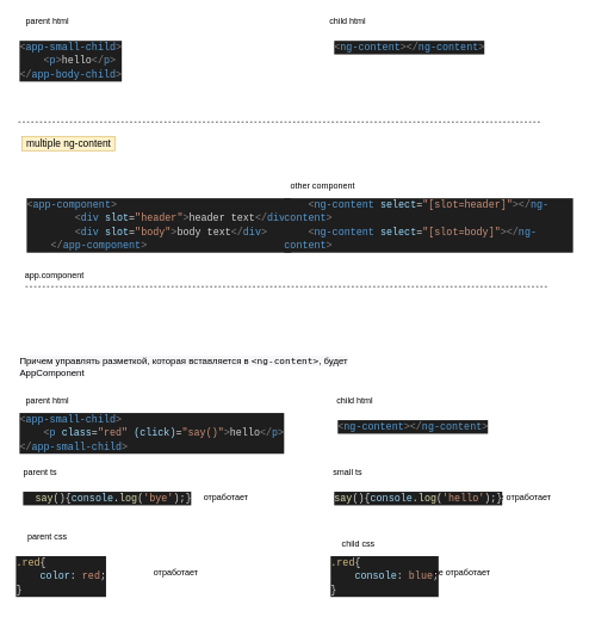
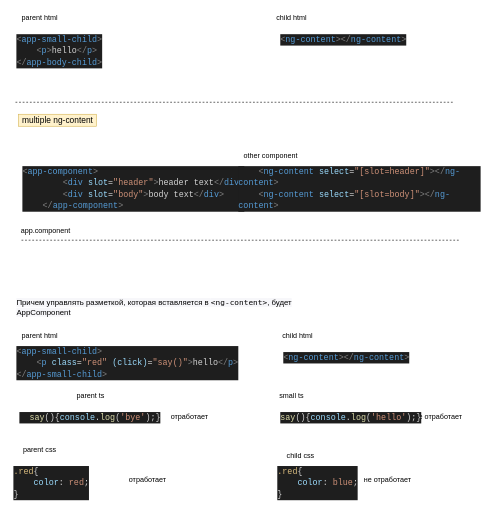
  <mxCell id="0" />
  <mxCell id="1" parent="0" />
  <mxCell id="2" value="&lt;div style=&quot;color: rgb(212, 212, 212); background-color: rgb(30, 30, 30); font-family: consolas, &amp;quot;courier new&amp;quot;, monospace; font-weight: normal; font-size: 14px; line-height: 19px;&quot;&gt;&lt;div&gt;&lt;span style=&quot;color: #808080&quot;&gt;&amp;lt;&lt;/span&gt;&lt;span style=&quot;color: #569cd6&quot;&gt;app-small-child&lt;/span&gt;&lt;span style=&quot;color: #808080&quot;&gt;&amp;gt;&lt;/span&gt;&lt;/div&gt;&lt;div&gt;&lt;span style=&quot;color: #d4d4d4&quot;&gt;&amp;nbsp;&amp;nbsp;&amp;nbsp;&amp;nbsp;&lt;/span&gt;&lt;span style=&quot;color: #808080&quot;&gt;&amp;lt;&lt;/span&gt;&lt;span style=&quot;color: #569cd6&quot;&gt;p&lt;/span&gt;&lt;span style=&quot;color: #808080&quot;&gt;&amp;gt;&lt;/span&gt;&lt;span style=&quot;color: #d4d4d4&quot;&gt;hello&lt;/span&gt;&lt;span style=&quot;color: #808080&quot;&gt;&amp;lt;/&lt;/span&gt;&lt;span style=&quot;color: #569cd6&quot;&gt;p&lt;/span&gt;&lt;span style=&quot;color: #808080&quot;&gt;&amp;gt;&lt;/span&gt;&lt;/div&gt;&lt;div&gt;&lt;span style=&quot;color: #808080&quot;&gt;&amp;lt;/&lt;/span&gt;&lt;span style=&quot;color: #569cd6&quot;&gt;app-body-child&lt;/span&gt;&lt;span style=&quot;color: #808080&quot;&gt;&amp;gt;&lt;/span&gt;&lt;/div&gt;&lt;/div&gt;" style="text;whiteSpace=wrap;html=1;" parent="1" vertex="1"><mxGeometry x="25" y="50" width="160" height="70" as="geometry" /></mxCell>
  <mxCell id="3" value="parent html" style="text;html=1;align=center;verticalAlign=middle;resizable=0;points=[];autosize=1;" parent="1" vertex="1"><mxGeometry x="25" y="20" width="80" height="20" as="geometry" /></mxCell>
  <mxCell id="4" value="child html" style="text;html=1;align=center;verticalAlign=middle;resizable=0;points=[];autosize=1;" parent="1" vertex="1"><mxGeometry x="450" y="20" width="70" height="20" as="geometry" /></mxCell>
  <mxCell id="5" value="&lt;div style=&quot;color: rgb(212, 212, 212); background-color: rgb(30, 30, 30); font-family: consolas, &amp;quot;courier new&amp;quot;, monospace; font-weight: normal; font-size: 14px; line-height: 19px;&quot;&gt;&lt;div&gt;&lt;span style=&quot;color: #808080&quot;&gt;&amp;lt;&lt;/span&gt;&lt;span style=&quot;color: #569cd6&quot;&gt;ng-content&lt;/span&gt;&lt;span style=&quot;color: #808080&quot;&gt;&amp;gt;&amp;lt;/&lt;/span&gt;&lt;span style=&quot;color: #569cd6&quot;&gt;ng-content&lt;/span&gt;&lt;span style=&quot;color: #808080&quot;&gt;&amp;gt;&lt;/span&gt;&lt;/div&gt;&lt;/div&gt;" style="text;whiteSpace=wrap;html=1;" parent="1" vertex="1"><mxGeometry x="465" y="50" width="220" height="30" as="geometry" /></mxCell>
  <mxCell id="6" value="&lt;span style=&quot;color: rgb(0, 0, 0); font-family: verdana, arial, helvetica, sans-serif; font-size: 13px; font-style: normal; font-weight: 400; letter-spacing: normal; text-indent: 0px; text-transform: none; word-spacing: 0px; background-color: rgb(247, 247, 250); display: inline; float: none;&quot;&gt;Причем управлять разметкой, которая вставляется в&lt;span&gt;&amp;nbsp;&lt;/span&gt;&lt;/span&gt;&lt;code style=&quot;font-family: monospace; color: rgb(0, 0, 0); font-size: 13px; font-style: normal; font-weight: 400; letter-spacing: normal; text-indent: 0px; text-transform: none; word-spacing: 0px; background-color: rgb(247, 247, 250);&quot;&gt;&amp;lt;ng-content&amp;gt;&lt;/code&gt;&lt;span style=&quot;color: rgb(0, 0, 0); font-family: verdana, arial, helvetica, sans-serif; font-size: 13px; font-style: normal; font-weight: 400; letter-spacing: normal; text-indent: 0px; text-transform: none; word-spacing: 0px; background-color: rgb(247, 247, 250); display: inline; float: none;&quot;&gt;, будет AppComponent&lt;/span&gt;" style="text;whiteSpace=wrap;html=1;" parent="1" vertex="1"><mxGeometry x="25" y="490" width="550" height="50" as="geometry" /></mxCell>
  <mxCell id="7" value="" style="endArrow=none;dashed=1;html=1;" parent="1" edge="1"><mxGeometry width="50" height="50" relative="1" as="geometry"><mxPoint x="25" y="170" as="sourcePoint" /><mxPoint x="755" y="170" as="targetPoint" /></mxGeometry></mxCell>
  <mxCell id="8" value="&lt;div style=&quot;color: rgb(212, 212, 212); background-color: rgb(30, 30, 30); font-family: consolas, &amp;quot;courier new&amp;quot;, monospace; font-weight: normal; font-size: 14px; line-height: 19px;&quot;&gt;&lt;div&gt;&lt;span style=&quot;color: #808080&quot;&gt;&amp;lt;&lt;/span&gt;&lt;span style=&quot;color: #569cd6&quot;&gt;app-small-child&lt;/span&gt;&lt;span style=&quot;color: #808080&quot;&gt;&amp;gt;&lt;/span&gt;&lt;/div&gt;&lt;div&gt;&lt;span style=&quot;color: #d4d4d4&quot;&gt;&amp;nbsp;&amp;nbsp;&amp;nbsp;&amp;nbsp;&lt;/span&gt;&lt;span style=&quot;color: #808080&quot;&gt;&amp;lt;&lt;/span&gt;&lt;span style=&quot;color: #569cd6&quot;&gt;p&lt;/span&gt;&lt;span style=&quot;color: #d4d4d4&quot;&gt;&amp;nbsp;&lt;/span&gt;&lt;span style=&quot;color: #9cdcfe&quot;&gt;class&lt;/span&gt;&lt;span style=&quot;color: #d4d4d4&quot;&gt;=&lt;/span&gt;&lt;span style=&quot;color: #ce9178&quot;&gt;&quot;red&quot;&lt;/span&gt;&lt;span style=&quot;color: #d4d4d4&quot;&gt;&amp;nbsp;&lt;/span&gt;&lt;span style=&quot;color: #9cdcfe&quot;&gt;(click)&lt;/span&gt;&lt;span style=&quot;color: #d4d4d4&quot;&gt;=&lt;/span&gt;&lt;span style=&quot;color: #ce9178&quot;&gt;&quot;say()&quot;&lt;/span&gt;&lt;span style=&quot;color: #808080&quot;&gt;&amp;gt;&lt;/span&gt;&lt;span style=&quot;color: #d4d4d4&quot;&gt;hello&lt;/span&gt;&lt;span style=&quot;color: #808080&quot;&gt;&amp;lt;/&lt;/span&gt;&lt;span style=&quot;color: #569cd6&quot;&gt;p&lt;/span&gt;&lt;span style=&quot;color: #808080&quot;&gt;&amp;gt;&lt;/span&gt;&lt;/div&gt;&lt;div&gt;&lt;span style=&quot;color: #808080&quot;&gt;&amp;lt;/&lt;/span&gt;&lt;span style=&quot;color: #569cd6&quot;&gt;app-small-child&lt;/span&gt;&lt;span style=&quot;color: #808080&quot;&gt;&amp;gt;&lt;/span&gt;&lt;/div&gt;&lt;/div&gt;" style="text;whiteSpace=wrap;html=1;" parent="1" vertex="1"><mxGeometry x="25" y="570" width="360" height="70" as="geometry" /></mxCell>
  <mxCell id="9" value="parent html" style="text;html=1;align=center;verticalAlign=middle;resizable=0;points=[];autosize=1;" parent="1" vertex="1"><mxGeometry x="25" y="550" width="80" height="20" as="geometry" /></mxCell>
  <mxCell id="10" value="child html" style="text;html=1;align=center;verticalAlign=middle;resizable=0;points=[];autosize=1;" parent="1" vertex="1"><mxGeometry x="460" y="550" width="70" height="20" as="geometry" /></mxCell>
  <mxCell id="11" value="small ts" style="text;html=1;align=center;verticalAlign=middle;resizable=0;points=[];autosize=1;" parent="1" vertex="1"><mxGeometry x="460" y="650" width="50" height="20" as="geometry" /></mxCell>
  <mxCell id="12" value="child css" style="text;html=1;align=center;verticalAlign=middle;resizable=0;points=[];autosize=1;" parent="1" vertex="1"><mxGeometry x="470" y="750" width="60" height="20" as="geometry" /></mxCell>
- <mxCell id="13" value="parent ts" style="text;html=1;align=center;verticalAlign=middle;resizable=0;points=[];autosize=1;" parent="1" vertex="1"><mxGeometry x="25" y="650" width="60" height="20" as="geometry" /></mxCell>
+ <mxCell id="13" value="parent ts" style="text;html=1;align=center;verticalAlign=middle;resizable=0;points=[];autosize=1;" parent="1" vertex="1"><mxGeometry x="120" y="650" width="60" height="20" as="geometry" /></mxCell>
  <mxCell id="14" value="parent css" style="text;html=1;align=center;verticalAlign=middle;resizable=0;points=[];autosize=1;" parent="1" vertex="1"><mxGeometry x="30" y="740" width="70" height="20" as="geometry" /></mxCell>
  <mxCell id="15" value="&lt;div style=&quot;color: rgb(212, 212, 212); background-color: rgb(30, 30, 30); font-family: consolas, &amp;quot;courier new&amp;quot;, monospace; font-weight: normal; font-size: 14px; line-height: 19px;&quot;&gt;&lt;div&gt;&lt;span style=&quot;color: #d7ba7d&quot;&gt;.red&lt;/span&gt;&lt;span style=&quot;color: #d4d4d4&quot;&gt;{&lt;/span&gt;&lt;/div&gt;&lt;div&gt;&lt;span style=&quot;color: #d4d4d4&quot;&gt;&amp;nbsp;&amp;nbsp;&amp;nbsp;&amp;nbsp;&lt;/span&gt;&lt;span style=&quot;color: #9cdcfe&quot;&gt;color&lt;/span&gt;&lt;span style=&quot;color: #d4d4d4&quot;&gt;:&amp;nbsp;&lt;/span&gt;&lt;span style=&quot;color: #ce9178&quot;&gt;red&lt;/span&gt;&lt;span style=&quot;color: #d4d4d4&quot;&gt;;&lt;/span&gt;&lt;/div&gt;&lt;div&gt;&lt;span style=&quot;color: #d4d4d4&quot;&gt;}&lt;/span&gt;&lt;/div&gt;&lt;/div&gt;" style="text;whiteSpace=wrap;html=1;" parent="1" vertex="1"><mxGeometry x="20" y="770" width="140" height="70" as="geometry" /></mxCell>
  <mxCell id="16" value="отработает" style="text;html=1;align=center;verticalAlign=middle;resizable=0;points=[];autosize=1;" parent="1" vertex="1"><mxGeometry x="205" y="790" width="80" height="20" as="geometry" /></mxCell>
- <mxCell id="17" value="&lt;div style=&quot;color: rgb(212, 212, 212); background-color: rgb(30, 30, 30); font-family: consolas, &amp;quot;courier new&amp;quot;, monospace; font-weight: normal; font-size: 14px; line-height: 19px;&quot;&gt;&lt;div&gt;&lt;span style=&quot;color: #d7ba7d&quot;&gt;.red&lt;/span&gt;&lt;span style=&quot;color: #d4d4d4&quot;&gt;{&lt;/span&gt;&lt;/div&gt;&lt;div&gt;&lt;span style=&quot;color: #d4d4d4&quot;&gt;&amp;nbsp;&amp;nbsp;&amp;nbsp;&amp;nbsp;&lt;/span&gt;&lt;span style=&quot;color: #9cdcfe&quot;&gt;console&lt;/span&gt;&lt;span style=&quot;color: #d4d4d4&quot;&gt;:&amp;nbsp;&lt;/span&gt;&lt;span style=&quot;color: #ce9178&quot;&gt;blue&lt;/span&gt;&lt;span style=&quot;color: #d4d4d4&quot;&gt;;&lt;/span&gt;&lt;/div&gt;&lt;div&gt;&lt;span style=&quot;color: #d4d4d4&quot;&gt;}&lt;/span&gt;&lt;/div&gt;&lt;/div&gt;" style="text;whiteSpace=wrap;html=1;" parent="1" vertex="1"><mxGeometry x="460" y="770" width="150" height="70" as="geometry" /></mxCell>
+ <mxCell id="17" value="&lt;div style=&quot;color: rgb(212, 212, 212); background-color: rgb(30, 30, 30); font-family: consolas, &amp;quot;courier new&amp;quot;, monospace; font-weight: normal; font-size: 14px; line-height: 19px;&quot;&gt;&lt;div&gt;&lt;span style=&quot;color: #d7ba7d&quot;&gt;.red&lt;/span&gt;&lt;span style=&quot;color: #d4d4d4&quot;&gt;{&lt;/span&gt;&lt;/div&gt;&lt;div&gt;&lt;span style=&quot;color: #d4d4d4&quot;&gt;&amp;nbsp;&amp;nbsp;&amp;nbsp;&amp;nbsp;&lt;/span&gt;&lt;span style=&quot;color: #9cdcfe&quot;&gt;color&lt;/span&gt;&lt;span style=&quot;color: #d4d4d4&quot;&gt;:&amp;nbsp;&lt;/span&gt;&lt;span style=&quot;color: #ce9178&quot;&gt;blue&lt;/span&gt;&lt;span style=&quot;color: #d4d4d4&quot;&gt;;&lt;/span&gt;&lt;/div&gt;&lt;div&gt;&lt;span style=&quot;color: #d4d4d4&quot;&gt;}&lt;/span&gt;&lt;/div&gt;&lt;/div&gt;" style="text;whiteSpace=wrap;html=1;" parent="1" vertex="1"><mxGeometry x="460" y="770" width="150" height="70" as="geometry" /></mxCell>
  <mxCell id="18" value="не отработает" style="text;html=1;align=center;verticalAlign=middle;resizable=0;points=[];autosize=1;" parent="1" vertex="1"><mxGeometry x="600" y="790" width="90" height="20" as="geometry" /></mxCell>
  <mxCell id="19" value="&lt;div style=&quot;color: rgb(212, 212, 212); background-color: rgb(30, 30, 30); font-family: consolas, &amp;quot;courier new&amp;quot;, monospace; font-weight: normal; font-size: 14px; line-height: 19px;&quot;&gt;&lt;div&gt;&lt;span style=&quot;color: #d4d4d4&quot;&gt;&amp;nbsp;&amp;nbsp;&lt;/span&gt;&lt;span style=&quot;color: #dcdcaa&quot;&gt;say&lt;/span&gt;&lt;span style=&quot;color: #d4d4d4&quot;&gt;(){&lt;/span&gt;&lt;span style=&quot;color: #9cdcfe&quot;&gt;console&lt;/span&gt;&lt;span style=&quot;color: #d4d4d4&quot;&gt;.&lt;/span&gt;&lt;span style=&quot;color: #dcdcaa&quot;&gt;log&lt;/span&gt;&lt;span style=&quot;color: #d4d4d4&quot;&gt;(&lt;/span&gt;&lt;span style=&quot;color: #ce9178&quot;&gt;'bye'&lt;/span&gt;&lt;span style=&quot;color: #d4d4d4&quot;&gt;);}&lt;/span&gt;&lt;/div&gt;&lt;/div&gt;" style="text;whiteSpace=wrap;html=1;" parent="1" vertex="1"><mxGeometry x="30" y="680" width="240" height="30" as="geometry" /></mxCell>
  <mxCell id="20" value="отработает" style="text;html=1;align=center;verticalAlign=middle;resizable=0;points=[];autosize=1;" parent="1" vertex="1"><mxGeometry x="275" y="685" width="80" height="20" as="geometry" /></mxCell>
  <mxCell id="21" value="не отработает" style="text;html=1;align=center;verticalAlign=middle;resizable=0;points=[];autosize=1;" parent="1" vertex="1"><mxGeometry x="685" y="685" width="90" height="20" as="geometry" /></mxCell>
  <mxCell id="22" value="&lt;div style=&quot;color: rgb(212, 212, 212); background-color: rgb(30, 30, 30); font-family: consolas, &amp;quot;courier new&amp;quot;, monospace; font-weight: normal; font-size: 14px; line-height: 19px;&quot;&gt;&lt;div&gt;&lt;span style=&quot;color: #808080&quot;&gt;&amp;lt;&lt;/span&gt;&lt;span style=&quot;color: #569cd6&quot;&gt;ng-content&lt;/span&gt;&lt;span style=&quot;color: #808080&quot;&gt;&amp;gt;&amp;lt;/&lt;/span&gt;&lt;span style=&quot;color: #569cd6&quot;&gt;ng-content&lt;/span&gt;&lt;span style=&quot;color: #808080&quot;&gt;&amp;gt;&lt;/span&gt;&lt;/div&gt;&lt;/div&gt;" style="text;whiteSpace=wrap;html=1;" parent="1" vertex="1"><mxGeometry x="470" y="580" width="220" height="30" as="geometry" /></mxCell>
  <mxCell id="23" value="&lt;div style=&quot;color: rgb(212, 212, 212); background-color: rgb(30, 30, 30); font-family: consolas, &amp;quot;courier new&amp;quot;, monospace; font-weight: normal; font-size: 14px; line-height: 19px;&quot;&gt;&lt;div&gt;&lt;span style=&quot;color: #dcdcaa&quot;&gt;say&lt;/span&gt;&lt;span style=&quot;color: #d4d4d4&quot;&gt;(){&lt;/span&gt;&lt;span style=&quot;color: #9cdcfe&quot;&gt;console&lt;/span&gt;&lt;span style=&quot;color: #d4d4d4&quot;&gt;.&lt;/span&gt;&lt;span style=&quot;color: #dcdcaa&quot;&gt;log&lt;/span&gt;&lt;span style=&quot;color: #d4d4d4&quot;&gt;(&lt;/span&gt;&lt;span style=&quot;color: #ce9178&quot;&gt;'hello'&lt;/span&gt;&lt;span style=&quot;color: #d4d4d4&quot;&gt;);}&lt;/span&gt;&lt;/div&gt;&lt;/div&gt;" style="text;whiteSpace=wrap;html=1;" parent="1" vertex="1"><mxGeometry x="465" y="680" width="240" height="30" as="geometry" /></mxCell>
  <mxCell id="24" value="&lt;div style=&quot;color: rgb(212, 212, 212); background-color: rgb(30, 30, 30); font-family: consolas, &amp;quot;courier new&amp;quot;, monospace; font-weight: normal; font-size: 14px; line-height: 19px;&quot;&gt;&lt;div&gt;&lt;span style=&quot;color: #808080&quot;&gt;&amp;lt;&lt;/span&gt;&lt;span style=&quot;color: #569cd6&quot;&gt;app-component&lt;/span&gt;&lt;span style=&quot;color: #808080&quot;&gt;&amp;gt;&lt;/span&gt;&lt;/div&gt;&lt;div&gt;&lt;span style=&quot;color: #d4d4d4&quot;&gt;&amp;nbsp;&amp;nbsp;&amp;nbsp;&amp;nbsp;&amp;nbsp;&amp;nbsp;&amp;nbsp;&amp;nbsp;&lt;/span&gt;&lt;span style=&quot;color: #808080&quot;&gt;&amp;lt;&lt;/span&gt;&lt;span style=&quot;color: #569cd6&quot;&gt;div&lt;/span&gt;&lt;span style=&quot;color: #d4d4d4&quot;&gt;&amp;nbsp;&lt;/span&gt;&lt;span style=&quot;color: #9cdcfe&quot;&gt;slot&lt;/span&gt;&lt;span style=&quot;color: #d4d4d4&quot;&gt;=&lt;/span&gt;&lt;span style=&quot;color: #ce9178&quot;&gt;&quot;header&quot;&lt;/span&gt;&lt;span style=&quot;color: #808080&quot;&gt;&amp;gt;&lt;/span&gt;&lt;span style=&quot;color: #d4d4d4&quot;&gt;header&amp;nbsp;text&lt;/span&gt;&lt;span style=&quot;color: #808080&quot;&gt;&amp;lt;/&lt;/span&gt;&lt;span style=&quot;color: #569cd6&quot;&gt;div&lt;/span&gt;&lt;span style=&quot;color: #808080&quot;&gt;&amp;gt;&lt;/span&gt;&lt;/div&gt;&lt;div&gt;&lt;span style=&quot;color: #d4d4d4&quot;&gt;&amp;nbsp;&amp;nbsp;&amp;nbsp;&amp;nbsp;&amp;nbsp;&amp;nbsp;&amp;nbsp;&amp;nbsp;&lt;/span&gt;&lt;span style=&quot;color: #808080&quot;&gt;&amp;lt;&lt;/span&gt;&lt;span style=&quot;color: #569cd6&quot;&gt;div&lt;/span&gt;&lt;span style=&quot;color: #d4d4d4&quot;&gt;&amp;nbsp;&lt;/span&gt;&lt;span style=&quot;color: #9cdcfe&quot;&gt;slot&lt;/span&gt;&lt;span style=&quot;color: #d4d4d4&quot;&gt;=&lt;/span&gt;&lt;span style=&quot;color: #ce9178&quot;&gt;&quot;body&quot;&lt;/span&gt;&lt;span style=&quot;color: #808080&quot;&gt;&amp;gt;&lt;/span&gt;&lt;span style=&quot;color: #d4d4d4&quot;&gt;body&amp;nbsp;text&lt;/span&gt;&lt;span style=&quot;color: #808080&quot;&gt;&amp;lt;/&lt;/span&gt;&lt;span style=&quot;color: #569cd6&quot;&gt;div&lt;/span&gt;&lt;span style=&quot;color: #808080&quot;&gt;&amp;gt;&lt;/span&gt;&lt;/div&gt;&lt;div&gt;&lt;span style=&quot;color: #d4d4d4&quot;&gt;&amp;nbsp;&amp;nbsp;&amp;nbsp;&amp;nbsp;&lt;/span&gt;&lt;span style=&quot;color: #808080&quot;&gt;&amp;lt;/&lt;/span&gt;&lt;span style=&quot;color: #569cd6&quot;&gt;app-component&lt;/span&gt;&lt;span style=&quot;color: #808080&quot;&gt;&amp;gt;&lt;/span&gt;&lt;/div&gt;&lt;/div&gt;" style="text;whiteSpace=wrap;html=1;" vertex="1" parent="1"><mxGeometry x="35" y="270" width="360" height="90" as="geometry" /></mxCell>
  <mxCell id="25" value="&lt;div style=&quot;color: rgb(212, 212, 212); background-color: rgb(30, 30, 30); font-family: consolas, &amp;quot;courier new&amp;quot;, monospace; font-weight: normal; font-size: 14px; line-height: 19px;&quot;&gt;&lt;div&gt;&lt;span style=&quot;color: #d4d4d4&quot;&gt;&amp;nbsp;&amp;nbsp;&amp;nbsp;&amp;nbsp;&lt;/span&gt;&lt;span style=&quot;color: #808080&quot;&gt;&amp;lt;&lt;/span&gt;&lt;span style=&quot;color: #569cd6&quot;&gt;ng-content&lt;/span&gt;&lt;span style=&quot;color: #d4d4d4&quot;&gt;&amp;nbsp;&lt;/span&gt;&lt;span style=&quot;color: #9cdcfe&quot;&gt;select&lt;/span&gt;&lt;span style=&quot;color: #d4d4d4&quot;&gt;=&lt;/span&gt;&lt;span style=&quot;color: #ce9178&quot;&gt;&quot;[slot=header]&quot;&lt;/span&gt;&lt;span style=&quot;color: #808080&quot;&gt;&amp;gt;&amp;lt;/&lt;/span&gt;&lt;span style=&quot;color: #569cd6&quot;&gt;ng-content&lt;/span&gt;&lt;span style=&quot;color: #808080&quot;&gt;&amp;gt;&lt;/span&gt;&lt;/div&gt;&lt;div&gt;&lt;span style=&quot;color: #d4d4d4&quot;&gt;&amp;nbsp;&amp;nbsp;&amp;nbsp;&amp;nbsp;&lt;/span&gt;&lt;span style=&quot;color: #808080&quot;&gt;&amp;lt;&lt;/span&gt;&lt;span style=&quot;color: #569cd6&quot;&gt;ng-content&lt;/span&gt;&lt;span style=&quot;color: #d4d4d4&quot;&gt;&amp;nbsp;&lt;/span&gt;&lt;span style=&quot;color: #9cdcfe&quot;&gt;select&lt;/span&gt;&lt;span style=&quot;color: #d4d4d4&quot;&gt;=&lt;/span&gt;&lt;span style=&quot;color: #ce9178&quot;&gt;&quot;[slot=body]&quot;&lt;/span&gt;&lt;span style=&quot;color: #808080&quot;&gt;&amp;gt;&amp;lt;/&lt;/span&gt;&lt;span style=&quot;color: #569cd6&quot;&gt;ng-content&lt;/span&gt;&lt;span style=&quot;color: #808080&quot;&gt;&amp;gt;&lt;/span&gt;&lt;/div&gt;&lt;/div&gt;" style="text;whiteSpace=wrap;html=1;" vertex="1" parent="1"><mxGeometry x="395" y="270" width="406" height="50" as="geometry" /></mxCell>
  <mxCell id="26" value="app.component" style="text;html=1;align=center;verticalAlign=middle;resizable=0;points=[];autosize=1;" vertex="1" parent="1"><mxGeometry x="25" y="375" width="100" height="20" as="geometry" /></mxCell>
  <mxCell id="27" value="other component" style="text;html=1;align=center;verticalAlign=middle;resizable=0;points=[];autosize=1;" vertex="1" parent="1"><mxGeometry x="395" y="250" width="110" height="20" as="geometry" /></mxCell>
  <mxCell id="28" value="" style="endArrow=none;dashed=1;html=1;" edge="1" parent="1"><mxGeometry width="50" height="50" relative="1" as="geometry"><mxPoint x="35" y="400" as="sourcePoint" /><mxPoint x="765" y="400" as="targetPoint" /></mxGeometry></mxCell>
  <mxCell id="29" value="multiple ng-content" style="text;html=1;align=center;verticalAlign=middle;resizable=0;points=[];autosize=1;strokeColor=#d6b656;fillColor=#fff2cc;fontSize=14;" vertex="1" parent="1"><mxGeometry x="30" y="190" width="130" height="20" as="geometry" /></mxCell>
